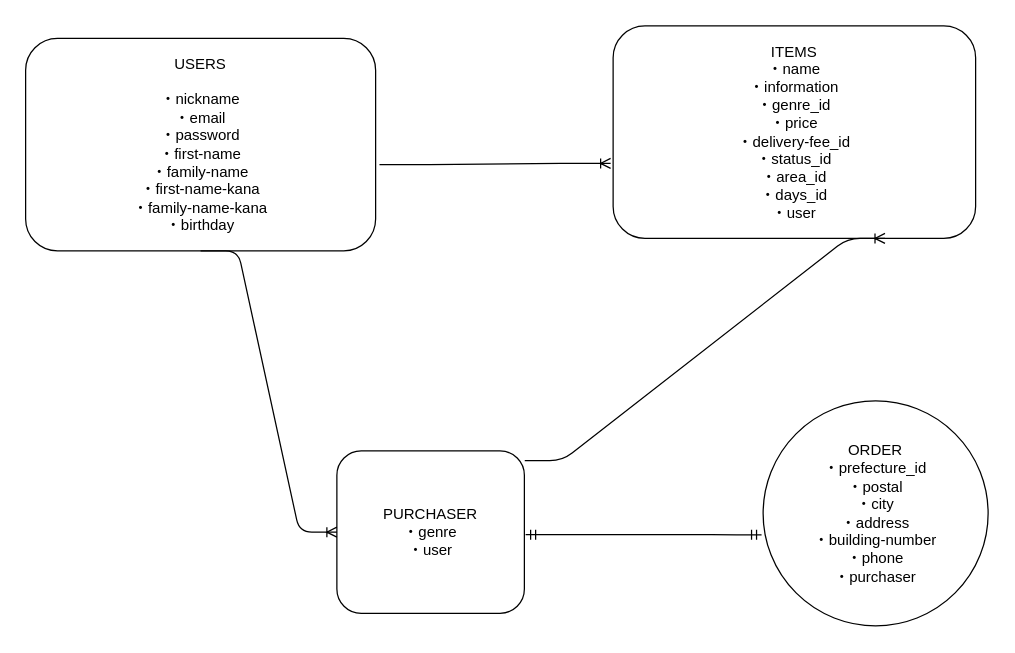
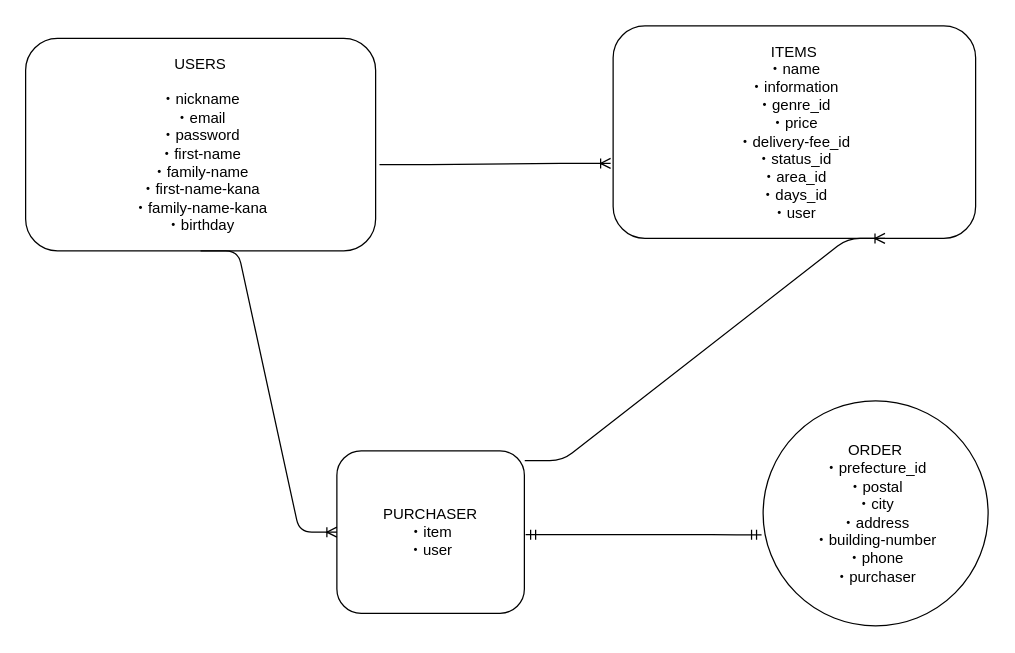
  <mxCell id="0" />
  <mxCell id="1" parent="0" />
  <mxCell id="2" value="ITEMS&lt;br&gt;・name&lt;br&gt;・information&lt;br&gt;・genre_id&lt;br&gt;・price&lt;br&gt;・delivery-fee_id&lt;br&gt;・status_id&lt;br&gt;・area_id&lt;br&gt;・days_id&lt;br&gt;・user" style="rounded=1;whiteSpace=wrap;html=1;" parent="1" vertex="1"><mxGeometry x="490" y="20" width="290" height="170" as="geometry" /></mxCell>
  <mxCell id="3" value="USERS&lt;br&gt;&lt;br&gt;・nickname&lt;br&gt;・email&lt;br&gt;・password&lt;br&gt;・first-name&lt;br&gt;・family-name&lt;br&gt;・first-name-kana&lt;br&gt;・family-name-kana&lt;br&gt;・birthday" style="rounded=1;whiteSpace=wrap;html=1;" parent="1" vertex="1"><mxGeometry x="20" y="30" width="280" height="170" as="geometry" /></mxCell>
  <mxCell id="4" value="ORDER&lt;br&gt;・prefecture_id&lt;br&gt;・postal&lt;br&gt;・city&lt;br&gt;・address&lt;br&gt;・building-number&lt;br&gt;・phone&lt;br&gt;・purchaser" style="ellipse;whiteSpace=wrap;html=1;aspect=fixed;" parent="1" vertex="1"><mxGeometry x="610" y="320" width="180" height="180" as="geometry" /></mxCell>
- <mxCell id="5" value="PURCHASER&lt;br&gt;・genre&lt;br&gt;・user" style="rounded=1;whiteSpace=wrap;html=1;" parent="1" vertex="1"><mxGeometry x="269" y="360" width="150" height="130" as="geometry" /></mxCell>
+ <mxCell id="5" value="PURCHASER&lt;br&gt;・item&lt;br&gt;・user" style="rounded=1;whiteSpace=wrap;html=1;" parent="1" vertex="1"><mxGeometry x="269" y="360" width="150" height="130" as="geometry" /></mxCell>
  <mxCell id="6" value="" style="edgeStyle=entityRelationEdgeStyle;fontSize=12;html=1;endArrow=ERoneToMany;exitX=1.011;exitY=0.594;exitDx=0;exitDy=0;exitPerimeter=0;" parent="1" source="3" edge="1"><mxGeometry width="100" height="100" relative="1" as="geometry"><mxPoint x="320" y="165" as="sourcePoint" /><mxPoint x="488" y="130" as="targetPoint" /></mxGeometry></mxCell>
  <mxCell id="7" value="" style="edgeStyle=entityRelationEdgeStyle;fontSize=12;html=1;endArrow=ERmandOne;startArrow=ERmandOne;entryX=-0.007;entryY=0.595;entryDx=0;entryDy=0;entryPerimeter=0;" parent="1" target="4" edge="1"><mxGeometry width="100" height="100" relative="1" as="geometry"><mxPoint x="420" y="427" as="sourcePoint" /><mxPoint x="500" y="330" as="targetPoint" /></mxGeometry></mxCell>
  <mxCell id="8" value="" style="edgeStyle=entityRelationEdgeStyle;fontSize=12;html=1;endArrow=ERoneToMany;exitX=0.5;exitY=1;exitDx=0;exitDy=0;entryX=0;entryY=0.5;entryDx=0;entryDy=0;" parent="1" source="3" edge="1" target="5"><mxGeometry width="100" height="100" relative="1" as="geometry"><mxPoint x="150" y="300" as="sourcePoint" /><mxPoint x="240" y="425" as="targetPoint" /></mxGeometry></mxCell>
  <mxCell id="9" value="" style="edgeStyle=entityRelationEdgeStyle;fontSize=12;html=1;endArrow=ERoneToMany;exitX=1.002;exitY=0.06;exitDx=0;exitDy=0;exitPerimeter=0;entryX=0.75;entryY=1;entryDx=0;entryDy=0;" parent="1" source="5" edge="1" target="2"><mxGeometry width="100" height="100" relative="1" as="geometry"><mxPoint x="410" y="250" as="sourcePoint" /><mxPoint x="557" y="210" as="targetPoint" /></mxGeometry></mxCell>
